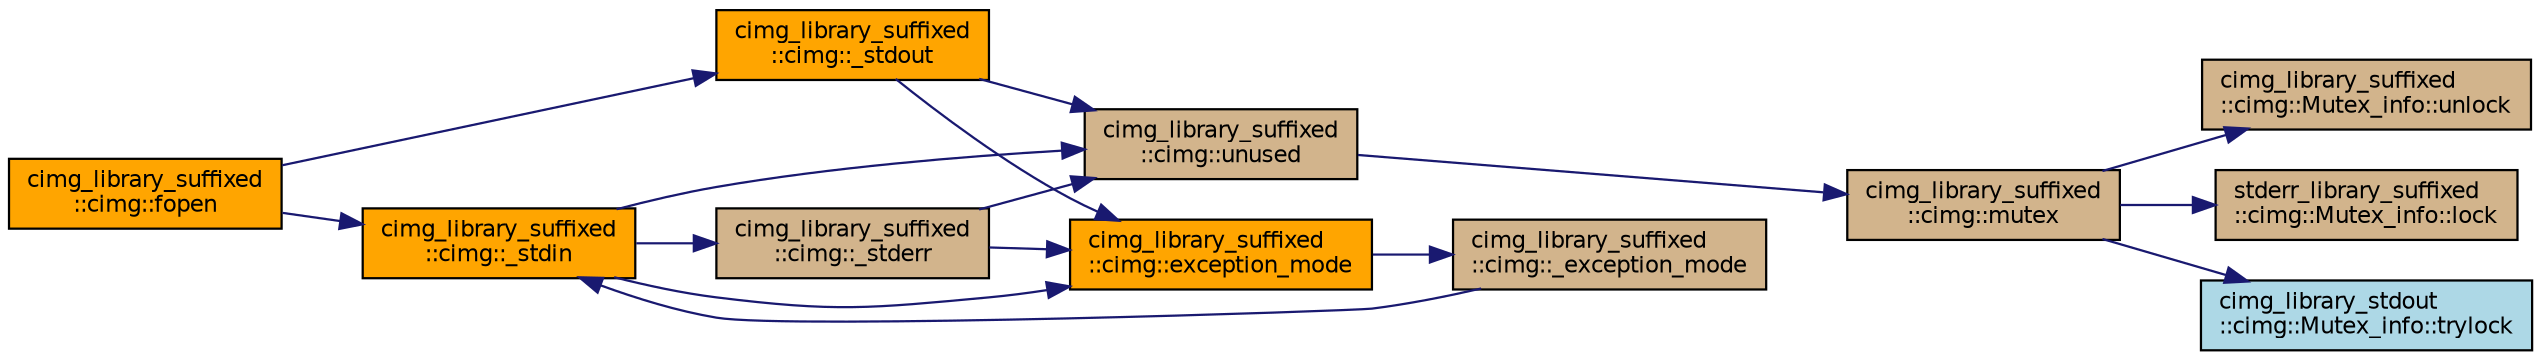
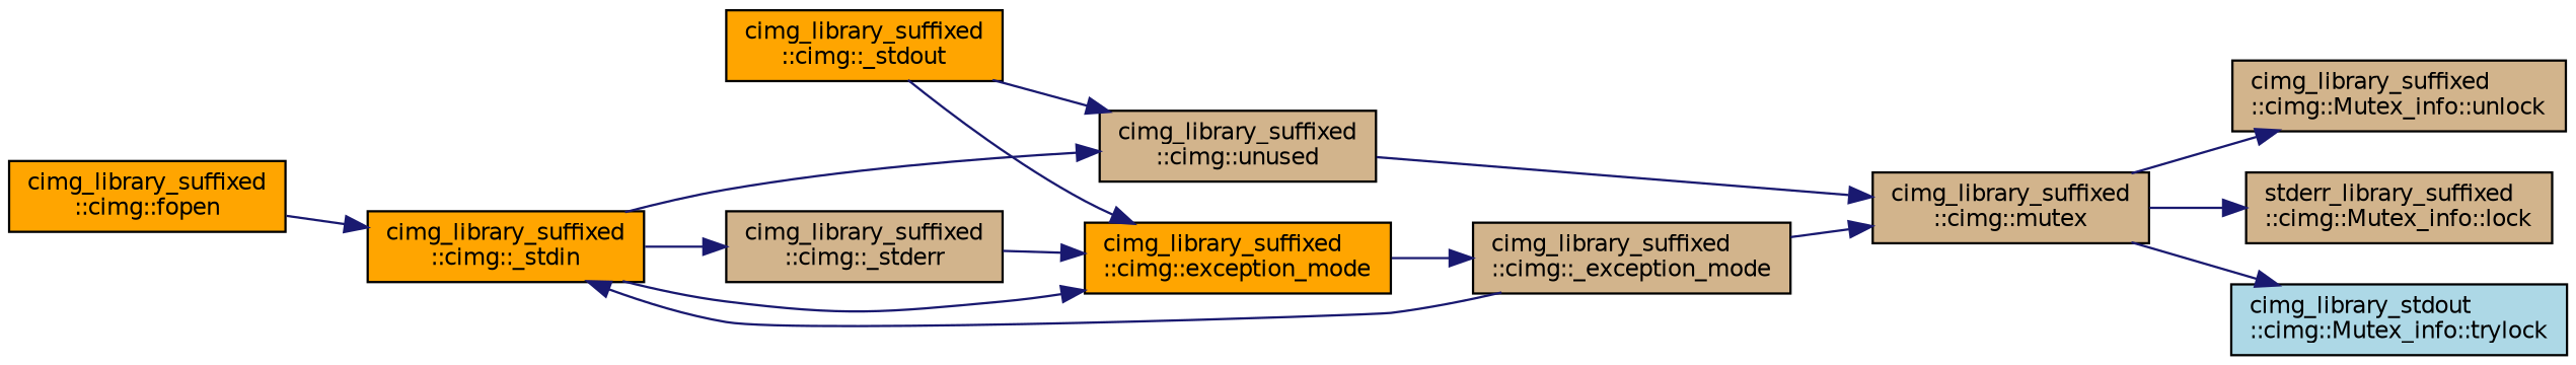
  digraph {
    rankdir=LR
    node [color=black fillcolor=tan fontname=Helvetica fontsize=10 shape=record style=filled]
    edge [color=midnightblue fontname=Helvetica fontsize=10 labelfontname=Helvetica labelfontsize=10 style=solid]
    n1 [fillcolor=orange fontcolor=black height=0.2 label="cimg_library_suffixed\l::cimg::fopen" width=0.4]
    n2 [fillcolor=orange height=0.2 label="cimg_library_suffixed\l::cimg::_stdin" width=0.4]
    n3 [fillcolor=orange height=0.2 label="cimg_library_suffixed\l::cimg::_stdout" width=0.4]
    n4 [height=0.2 label="cimg_library_suffixed\l::cimg::unused" width=0.4]
    n5 [fillcolor=orange height=0.2 label="cimg_library_suffixed\l::cimg::exception_mode" width=0.4]
    n6 [height=0.2 label="cimg_library_suffixed\l::cimg::_stderr" width=0.4]
    n7 [height=0.2 label="cimg_library_suffixed\l::cimg::mutex" width=0.4]
    n8 [height=0.2 label="cimg_library_suffixed\l::cimg::_exception_mode" width=0.4]
    n9 [height=0.2 label="cimg_library_suffixed\l::cimg::Mutex_info::unlock" width=0.4]
    n10 [height=0.2 label="stderr_library_suffixed\l::cimg::Mutex_info::lock" width=0.4]
    n11 [fillcolor=lightblue height=0.2 label="cimg_library_stdout\l::cimg::Mutex_info::trylock" width=0.4]
    n1 -> n2
-   n1 -> n3
    n2 -> n4
    n2 -> n5
    n2 -> n6
    n3 -> n4
    n3 -> n5
    n4 -> n7
    n5 -> n8
-   n6 -> n4
    n6 -> n5
    n7 -> n9
    n7 -> n10
    n7 -> n11
    n8 -> n2
+   n8 -> n7
  }
